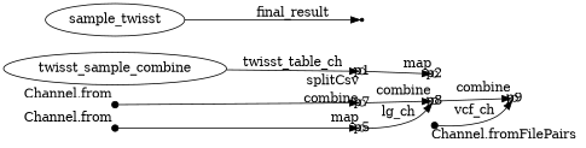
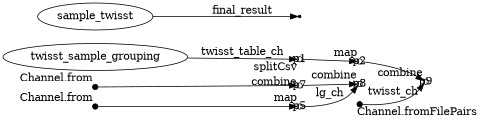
  digraph {
    rankdir=LR
    node [fixedsize=true shape=circle]
-   n1 [label=twisst_sample_combine fixedsize="" shape=""]
+   n1 [label=twisst_sample_grouping fixedsize="" shape=""]
    p1 [width=0.1 xlabel=splitCsv]
    p2 [width=0.1 xlabel=map]
    p7 [width=0.1 xlabel=combine]
    p8 [width=0.1 xlabel=combine]
    p9 [width=0.1 xlabel=combine]
    p3 [shape=point width=0.1 xlabel="Channel.fromFilePairs"]
    p4 [shape=point width=0.1 xlabel="Channel.from"]
    p5 [width=0.1 xlabel=map]
    p6 [shape=point width=0.1 xlabel="Channel.from"]
    n11 [label=sample_twisst fixedsize="" shape=""]
    p12 [shape=point fixedsize=""]
    n1 -> p1 [label=twisst_table_ch]
    p1 -> p2
    p7 -> p8
-   p8 -> p9
-   p3 -> p9 [label=vcf_ch]
+   p2 -> p9
+   p3 -> p9 [label=twisst_ch]
    p4 -> p5
    p5 -> p8 [label=lg_ch]
    p6 -> p7
    n11 -> p12 [label=final_result]
  }
